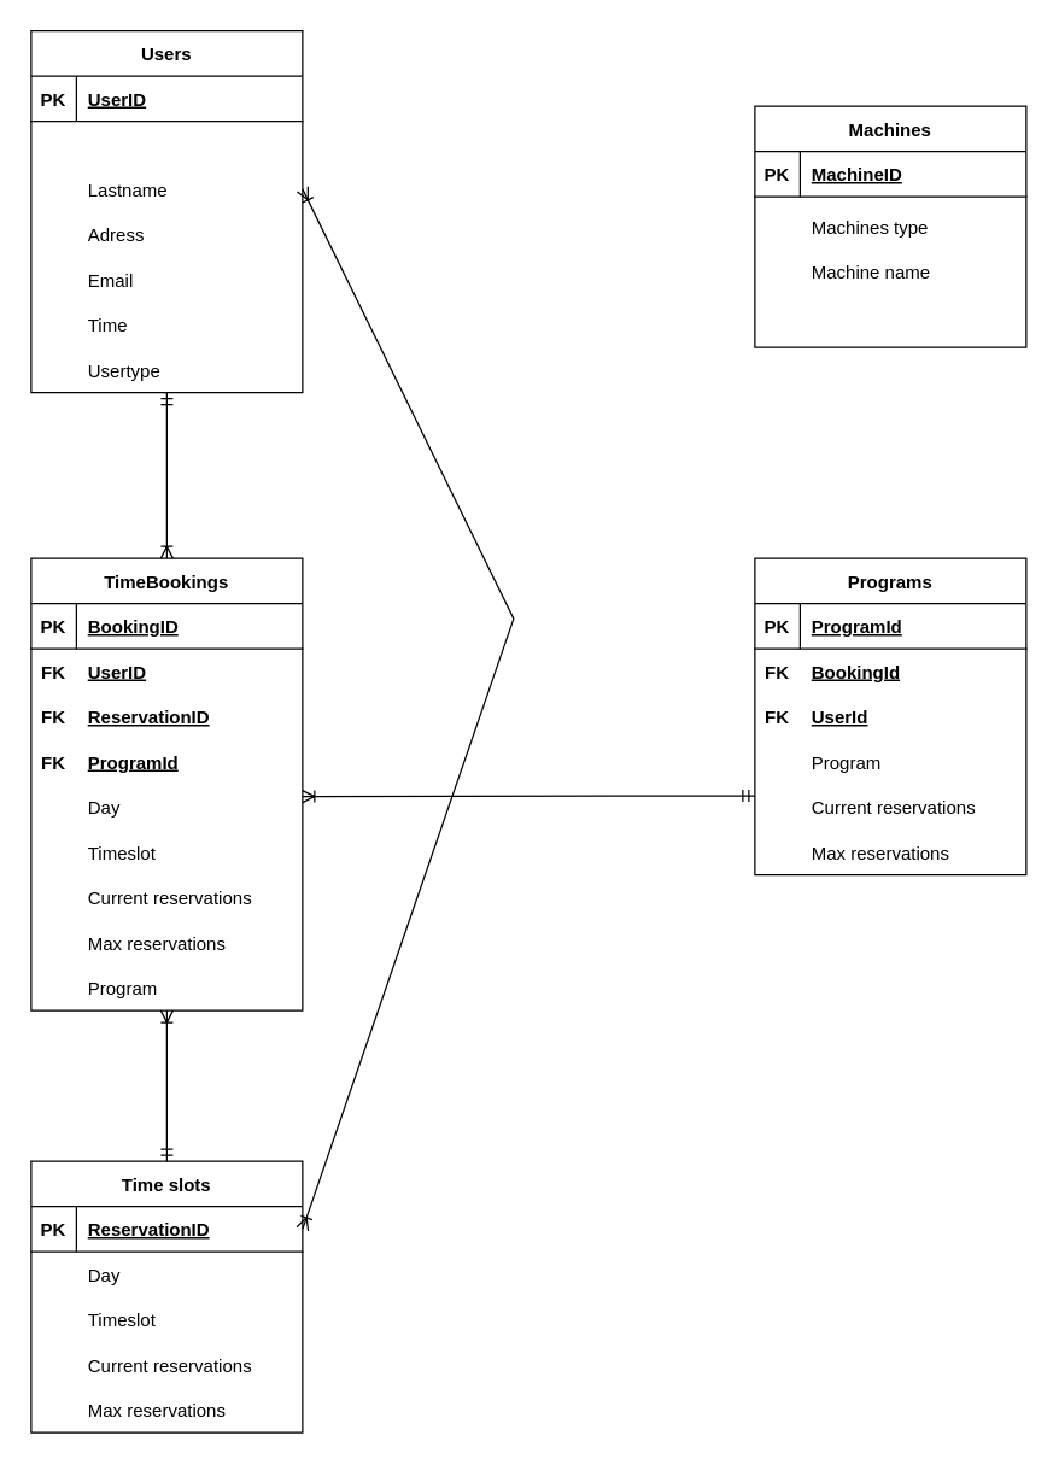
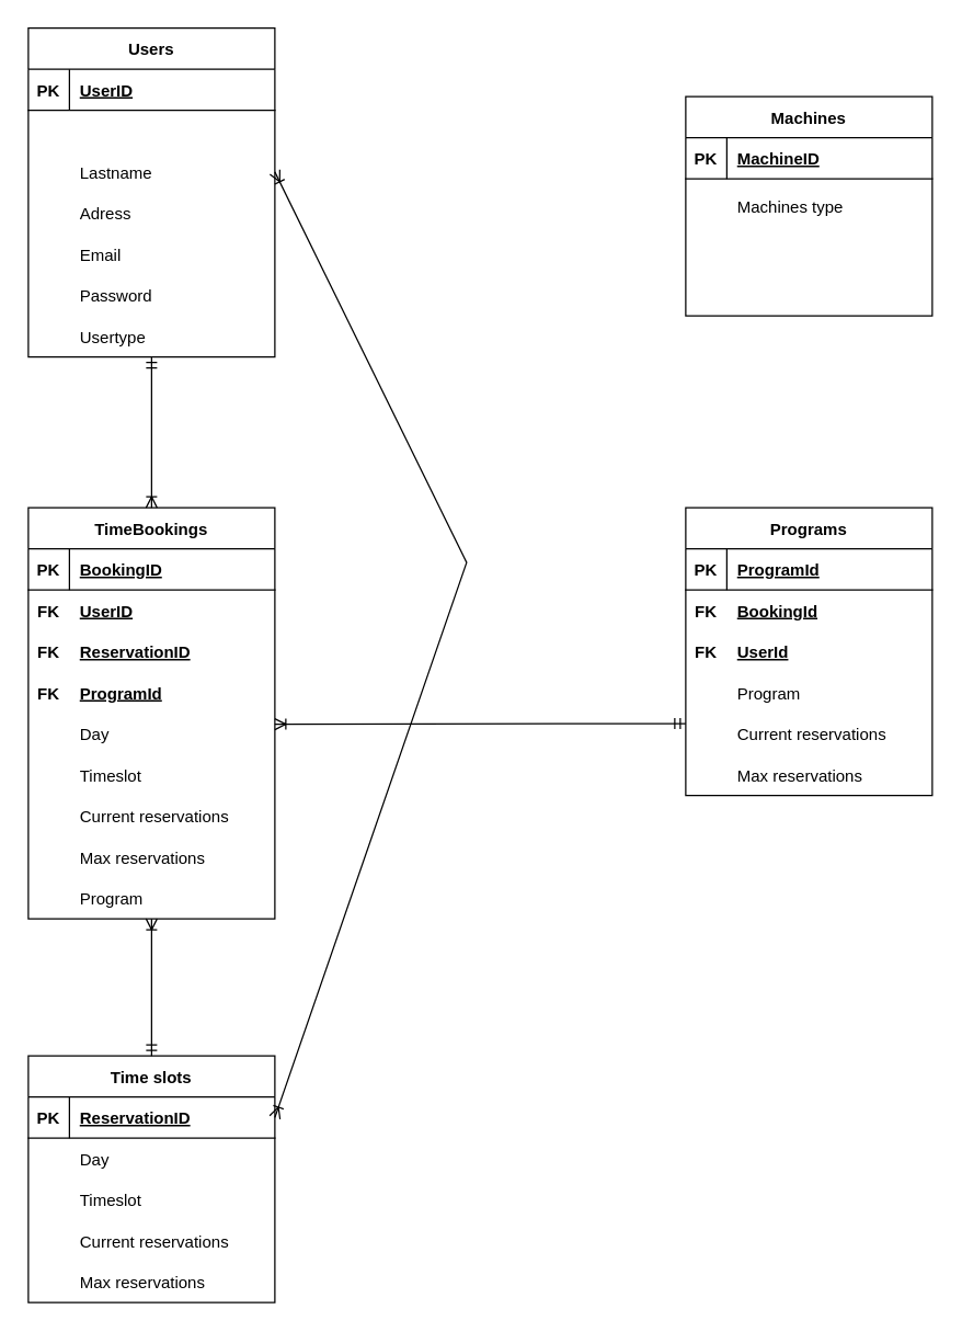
  <mxCell id="0" />
  <mxCell id="1" parent="0" />
  <mxCell id="2" value="Users" style="shape=table;startSize=30;container=1;collapsible=1;childLayout=tableLayout;fixedRows=1;rowLines=0;fontStyle=1;align=center;resizeLast=1;" parent="1" vertex="1"><mxGeometry x="20" y="20" width="180" height="240" as="geometry" /></mxCell>
  <mxCell id="3" value="" style="shape=tableRow;horizontal=0;startSize=0;swimlaneHead=0;swimlaneBody=0;fillColor=none;collapsible=0;dropTarget=0;points=[[0,0.5],[1,0.5]];portConstraint=eastwest;top=0;left=0;right=0;bottom=1;" parent="2" vertex="1"><mxGeometry y="30" width="180" height="30" as="geometry" /></mxCell>
  <mxCell id="4" value="PK" style="shape=partialRectangle;connectable=0;fillColor=none;top=0;left=0;bottom=0;right=0;fontStyle=1;overflow=hidden;" parent="3" vertex="1"><mxGeometry width="30" height="30" as="geometry"><mxRectangle width="30" height="30" as="alternateBounds" /></mxGeometry></mxCell>
  <mxCell id="5" value="UserID" style="shape=partialRectangle;connectable=0;fillColor=none;top=0;left=0;bottom=0;right=0;align=left;spacingLeft=6;fontStyle=5;overflow=hidden;" parent="3" vertex="1"><mxGeometry x="30" width="150" height="30" as="geometry"><mxRectangle width="150" height="30" as="alternateBounds" /></mxGeometry></mxCell>
  <mxCell id="6" value="TimeBookings" style="shape=table;startSize=30;container=1;collapsible=1;childLayout=tableLayout;fixedRows=1;rowLines=0;fontStyle=1;align=center;resizeLast=1;" parent="1" vertex="1"><mxGeometry x="20" y="370" width="180" height="300" as="geometry" /></mxCell>
  <mxCell id="7" value="" style="shape=tableRow;horizontal=0;startSize=0;swimlaneHead=0;swimlaneBody=0;fillColor=none;collapsible=0;dropTarget=0;points=[[0,0.5],[1,0.5]];portConstraint=eastwest;top=0;left=0;right=0;bottom=1;" parent="6" vertex="1"><mxGeometry y="30" width="180" height="30" as="geometry" /></mxCell>
  <mxCell id="8" value="PK" style="shape=partialRectangle;connectable=0;fillColor=none;top=0;left=0;bottom=0;right=0;fontStyle=1;overflow=hidden;" parent="7" vertex="1"><mxGeometry width="30" height="30" as="geometry"><mxRectangle width="30" height="30" as="alternateBounds" /></mxGeometry></mxCell>
  <mxCell id="9" value="BookingID" style="shape=partialRectangle;connectable=0;fillColor=none;top=0;left=0;bottom=0;right=0;align=left;spacingLeft=6;fontStyle=5;overflow=hidden;" parent="7" vertex="1"><mxGeometry x="30" width="150" height="30" as="geometry"><mxRectangle width="150" height="30" as="alternateBounds" /></mxGeometry></mxCell>
  <mxCell id="10" value="Time slots" style="shape=table;startSize=30;container=1;collapsible=1;childLayout=tableLayout;fixedRows=1;rowLines=0;fontStyle=1;align=center;resizeLast=1;" parent="1" vertex="1"><mxGeometry x="20" y="770" width="180" height="180" as="geometry" /></mxCell>
  <mxCell id="11" value="" style="shape=tableRow;horizontal=0;startSize=0;swimlaneHead=0;swimlaneBody=0;fillColor=none;collapsible=0;dropTarget=0;points=[[0,0.5],[1,0.5]];portConstraint=eastwest;top=0;left=0;right=0;bottom=1;" parent="10" vertex="1"><mxGeometry y="30" width="180" height="30" as="geometry" /></mxCell>
  <mxCell id="12" value="PK" style="shape=partialRectangle;connectable=0;fillColor=none;top=0;left=0;bottom=0;right=0;fontStyle=1;overflow=hidden;" parent="11" vertex="1"><mxGeometry width="30" height="30" as="geometry"><mxRectangle width="30" height="30" as="alternateBounds" /></mxGeometry></mxCell>
  <mxCell id="13" value="ReservationID" style="shape=partialRectangle;connectable=0;fillColor=none;top=0;left=0;bottom=0;right=0;align=left;spacingLeft=6;fontStyle=5;overflow=hidden;" parent="11" vertex="1"><mxGeometry x="30" width="150" height="30" as="geometry"><mxRectangle width="150" height="30" as="alternateBounds" /></mxGeometry></mxCell>
  <mxCell id="14" value="Machines" style="shape=table;startSize=30;container=1;collapsible=1;childLayout=tableLayout;fixedRows=1;rowLines=0;fontStyle=1;align=center;resizeLast=1;" parent="1" vertex="1"><mxGeometry x="500" y="70" width="180" height="160" as="geometry" /></mxCell>
  <mxCell id="15" value="" style="shape=tableRow;horizontal=0;startSize=0;swimlaneHead=0;swimlaneBody=0;fillColor=none;collapsible=0;dropTarget=0;points=[[0,0.5],[1,0.5]];portConstraint=eastwest;top=0;left=0;right=0;bottom=1;" parent="14" vertex="1"><mxGeometry y="30" width="180" height="30" as="geometry" /></mxCell>
  <mxCell id="16" value="PK" style="shape=partialRectangle;connectable=0;fillColor=none;top=0;left=0;bottom=0;right=0;fontStyle=1;overflow=hidden;" parent="15" vertex="1"><mxGeometry width="30" height="30" as="geometry"><mxRectangle width="30" height="30" as="alternateBounds" /></mxGeometry></mxCell>
  <mxCell id="17" value="MachineID" style="shape=partialRectangle;connectable=0;fillColor=none;top=0;left=0;bottom=0;right=0;align=left;spacingLeft=6;fontStyle=5;overflow=hidden;" parent="15" vertex="1"><mxGeometry x="30" width="150" height="30" as="geometry"><mxRectangle width="150" height="30" as="alternateBounds" /></mxGeometry></mxCell>
  <mxCell id="18" value="Email" style="shape=partialRectangle;connectable=0;fillColor=none;top=0;left=0;bottom=0;right=0;align=left;spacingLeft=6;overflow=hidden;" parent="1" vertex="1"><mxGeometry x="50" y="170" width="150" height="30" as="geometry"><mxRectangle width="150" height="30" as="alternateBounds" /></mxGeometry></mxCell>
- <mxCell id="19" value="Time" style="shape=partialRectangle;connectable=0;fillColor=none;top=0;left=0;bottom=0;right=0;align=left;spacingLeft=6;overflow=hidden;" parent="1" vertex="1"><mxGeometry x="50" y="200" width="150" height="30" as="geometry"><mxRectangle width="150" height="30" as="alternateBounds" /></mxGeometry></mxCell>
+ <mxCell id="19" value="Password" style="shape=partialRectangle;connectable=0;fillColor=none;top=0;left=0;bottom=0;right=0;align=left;spacingLeft=6;overflow=hidden;" parent="1" vertex="1"><mxGeometry x="50" y="200" width="150" height="30" as="geometry"><mxRectangle width="150" height="30" as="alternateBounds" /></mxGeometry></mxCell>
  <mxCell id="20" value="" style="fontSize=12;html=1;endArrow=ERoneToMany;startArrow=ERmandOne;rounded=0;entryX=0.5;entryY=0;entryDx=0;entryDy=0;" parent="1" target="6" edge="1"><mxGeometry width="100" height="100" relative="1" as="geometry"><mxPoint x="110" y="260" as="sourcePoint" /><mxPoint x="210" y="135" as="targetPoint" /><Array as="points" /></mxGeometry></mxCell>
  <mxCell id="21" value="" style="fontSize=12;html=1;endArrow=ERoneToMany;startArrow=ERmandOne;rounded=0;exitX=0.5;exitY=0;exitDx=0;exitDy=0;" parent="1" source="10" edge="1"><mxGeometry width="100" height="100" relative="1" as="geometry"><mxPoint x="120" y="270" as="sourcePoint" /><mxPoint x="110" y="670" as="targetPoint" /><Array as="points" /></mxGeometry></mxCell>
  <mxCell id="22" value="" style="fontSize=12;html=1;endArrow=ERoneToMany;startArrow=ERoneToMany;rounded=0;entryX=1;entryY=0.5;entryDx=0;entryDy=0;exitX=1;exitY=0.5;exitDx=0;exitDy=0;" parent="1" source="11" edge="1"><mxGeometry width="100" height="100" relative="1" as="geometry"><mxPoint x="280" y="430" as="sourcePoint" /><mxPoint x="200" y="125" as="targetPoint" /><Array as="points"><mxPoint x="340" y="410" /></Array></mxGeometry></mxCell>
  <mxCell id="23" value="Usertype" style="shape=partialRectangle;connectable=0;fillColor=none;top=0;left=0;bottom=0;right=0;align=left;spacingLeft=6;overflow=hidden;" parent="1" vertex="1"><mxGeometry x="50" y="230" width="150" height="30" as="geometry"><mxRectangle width="150" height="30" as="alternateBounds" /></mxGeometry></mxCell>
  <mxCell id="24" value="Current reservations" style="shape=partialRectangle;connectable=0;fillColor=none;top=0;left=0;bottom=0;right=0;align=left;spacingLeft=6;overflow=hidden;" parent="1" vertex="1"><mxGeometry x="50" y="890" width="150" height="30" as="geometry"><mxRectangle width="150" height="30" as="alternateBounds" /></mxGeometry></mxCell>
  <mxCell id="25" value="Day" style="shape=partialRectangle;connectable=0;fillColor=none;top=0;left=0;bottom=0;right=0;align=left;spacingLeft=6;overflow=hidden;" parent="1" vertex="1"><mxGeometry x="50" y="830" width="150" height="30" as="geometry"><mxRectangle width="150" height="30" as="alternateBounds" /></mxGeometry></mxCell>
  <mxCell id="26" value="Timeslot" style="shape=partialRectangle;connectable=0;fillColor=none;top=0;left=0;bottom=0;right=0;align=left;spacingLeft=6;overflow=hidden;" parent="1" vertex="1"><mxGeometry x="50" y="860" width="150" height="30" as="geometry"><mxRectangle width="150" height="30" as="alternateBounds" /></mxGeometry></mxCell>
  <mxCell id="27" value="Max reservations" style="shape=partialRectangle;connectable=0;fillColor=none;top=0;left=0;bottom=0;right=0;align=left;spacingLeft=6;overflow=hidden;" parent="1" vertex="1"><mxGeometry x="50" y="920" width="150" height="30" as="geometry"><mxRectangle width="150" height="30" as="alternateBounds" /></mxGeometry></mxCell>
  <mxCell id="28" value="Lastname" style="shape=partialRectangle;connectable=0;fillColor=none;top=0;left=0;bottom=0;right=0;align=left;spacingLeft=6;overflow=hidden;" parent="1" vertex="1"><mxGeometry x="50" y="110" width="150" height="30" as="geometry"><mxRectangle width="150" height="30" as="alternateBounds" /></mxGeometry></mxCell>
  <mxCell id="29" value="Adress" style="shape=partialRectangle;connectable=0;fillColor=none;top=0;left=0;bottom=0;right=0;align=left;spacingLeft=6;overflow=hidden;" parent="1" vertex="1"><mxGeometry x="50" y="140" width="150" height="30" as="geometry"><mxRectangle width="150" height="30" as="alternateBounds" /></mxGeometry></mxCell>
  <mxCell id="30" value="UserID" style="shape=partialRectangle;connectable=0;fillColor=none;top=0;left=0;bottom=0;right=0;align=left;spacingLeft=6;fontStyle=5;overflow=hidden;" parent="1" vertex="1"><mxGeometry x="50" y="430" width="150" height="30" as="geometry"><mxRectangle width="150" height="30" as="alternateBounds" /></mxGeometry></mxCell>
  <mxCell id="31" value="ReservationID" style="shape=partialRectangle;connectable=0;fillColor=none;top=0;left=0;bottom=0;right=0;align=left;spacingLeft=6;fontStyle=5;overflow=hidden;" parent="1" vertex="1"><mxGeometry x="50" y="460" width="150" height="30" as="geometry"><mxRectangle width="150" height="30" as="alternateBounds" /></mxGeometry></mxCell>
  <mxCell id="32" value="ProgramId" style="shape=partialRectangle;connectable=0;fillColor=none;top=0;left=0;bottom=0;right=0;align=left;spacingLeft=6;fontStyle=5;overflow=hidden;" parent="1" vertex="1"><mxGeometry x="50" y="490" width="150" height="30" as="geometry"><mxRectangle width="150" height="30" as="alternateBounds" /></mxGeometry></mxCell>
  <mxCell id="33" value="FK" style="shape=partialRectangle;connectable=0;fillColor=none;top=0;left=0;bottom=0;right=0;fontStyle=1;overflow=hidden;" parent="1" vertex="1"><mxGeometry x="20" y="430" width="30" height="30" as="geometry"><mxRectangle width="30" height="30" as="alternateBounds" /></mxGeometry></mxCell>
  <mxCell id="34" value="FK" style="shape=partialRectangle;connectable=0;fillColor=none;top=0;left=0;bottom=0;right=0;fontStyle=1;overflow=hidden;" parent="1" vertex="1"><mxGeometry x="20" y="460" width="30" height="30" as="geometry"><mxRectangle width="30" height="30" as="alternateBounds" /></mxGeometry></mxCell>
  <mxCell id="35" value="FK" style="shape=partialRectangle;connectable=0;fillColor=none;top=0;left=0;bottom=0;right=0;fontStyle=1;overflow=hidden;" parent="1" vertex="1"><mxGeometry x="20" y="490" width="30" height="30" as="geometry"><mxRectangle width="30" height="30" as="alternateBounds" /></mxGeometry></mxCell>
  <mxCell id="36" value="Machines type" style="shape=partialRectangle;connectable=0;fillColor=none;top=0;left=0;bottom=0;right=0;align=left;spacingLeft=6;overflow=hidden;" parent="1" vertex="1"><mxGeometry x="530" y="135" width="150" height="30" as="geometry"><mxRectangle width="150" height="30" as="alternateBounds" /></mxGeometry></mxCell>
  <mxCell id="37" value="Programs" style="shape=table;startSize=30;container=1;collapsible=1;childLayout=tableLayout;fixedRows=1;rowLines=0;fontStyle=1;align=center;resizeLast=1;" vertex="1" parent="1"><mxGeometry x="500" y="370" width="180" height="210" as="geometry" /></mxCell>
  <mxCell id="38" value="" style="shape=tableRow;horizontal=0;startSize=0;swimlaneHead=0;swimlaneBody=0;fillColor=none;collapsible=0;dropTarget=0;points=[[0,0.5],[1,0.5]];portConstraint=eastwest;top=0;left=0;right=0;bottom=1;" vertex="1" parent="37"><mxGeometry y="30" width="180" height="30" as="geometry" /></mxCell>
  <mxCell id="39" value="PK" style="shape=partialRectangle;connectable=0;fillColor=none;top=0;left=0;bottom=0;right=0;fontStyle=1;overflow=hidden;" vertex="1" parent="38"><mxGeometry width="30" height="30" as="geometry"><mxRectangle width="30" height="30" as="alternateBounds" /></mxGeometry></mxCell>
  <mxCell id="40" value="ProgramId" style="shape=partialRectangle;connectable=0;fillColor=none;top=0;left=0;bottom=0;right=0;align=left;spacingLeft=6;fontStyle=5;overflow=hidden;" vertex="1" parent="38"><mxGeometry x="30" width="150" height="30" as="geometry"><mxRectangle width="150" height="30" as="alternateBounds" /></mxGeometry></mxCell>
  <mxCell id="41" value="Current reservations" style="shape=partialRectangle;connectable=0;fillColor=none;top=0;left=0;bottom=0;right=0;align=left;spacingLeft=6;overflow=hidden;" vertex="1" parent="1"><mxGeometry x="50" y="580" width="150" height="30" as="geometry"><mxRectangle width="150" height="30" as="alternateBounds" /></mxGeometry></mxCell>
  <mxCell id="42" value="Day" style="shape=partialRectangle;connectable=0;fillColor=none;top=0;left=0;bottom=0;right=0;align=left;spacingLeft=6;overflow=hidden;" vertex="1" parent="1"><mxGeometry x="50" y="520" width="150" height="30" as="geometry"><mxRectangle width="150" height="30" as="alternateBounds" /></mxGeometry></mxCell>
  <mxCell id="43" value="Timeslot" style="shape=partialRectangle;connectable=0;fillColor=none;top=0;left=0;bottom=0;right=0;align=left;spacingLeft=6;overflow=hidden;" vertex="1" parent="1"><mxGeometry x="50" y="550" width="150" height="30" as="geometry"><mxRectangle width="150" height="30" as="alternateBounds" /></mxGeometry></mxCell>
  <mxCell id="44" value="Max reservations" style="shape=partialRectangle;connectable=0;fillColor=none;top=0;left=0;bottom=0;right=0;align=left;spacingLeft=6;overflow=hidden;" vertex="1" parent="1"><mxGeometry x="50" y="610" width="150" height="30" as="geometry"><mxRectangle width="150" height="30" as="alternateBounds" /></mxGeometry></mxCell>
  <mxCell id="45" value="Program" style="shape=partialRectangle;connectable=0;fillColor=none;top=0;left=0;bottom=0;right=0;align=left;spacingLeft=6;overflow=hidden;" vertex="1" parent="1"><mxGeometry x="50" y="640" width="150" height="30" as="geometry"><mxRectangle width="150" height="30" as="alternateBounds" /></mxGeometry></mxCell>
  <mxCell id="46" value="Program" style="shape=partialRectangle;connectable=0;fillColor=none;top=0;left=0;bottom=0;right=0;align=left;spacingLeft=6;overflow=hidden;" vertex="1" parent="1"><mxGeometry x="530" y="490" width="150" height="30" as="geometry"><mxRectangle width="150" height="30" as="alternateBounds" /></mxGeometry></mxCell>
  <mxCell id="47" value="Current reservations" style="shape=partialRectangle;connectable=0;fillColor=none;top=0;left=0;bottom=0;right=0;align=left;spacingLeft=6;overflow=hidden;" vertex="1" parent="1"><mxGeometry x="530" y="520" width="150" height="30" as="geometry"><mxRectangle width="150" height="30" as="alternateBounds" /></mxGeometry></mxCell>
  <mxCell id="48" value="Max reservations" style="shape=partialRectangle;connectable=0;fillColor=none;top=0;left=0;bottom=0;right=0;align=left;spacingLeft=6;overflow=hidden;" vertex="1" parent="1"><mxGeometry x="530" y="550" width="150" height="30" as="geometry"><mxRectangle width="150" height="30" as="alternateBounds" /></mxGeometry></mxCell>
- <mxCell id="49" value="Machine name" style="shape=partialRectangle;connectable=0;fillColor=none;top=0;left=0;bottom=0;right=0;align=left;spacingLeft=6;overflow=hidden;" vertex="1" parent="1"><mxGeometry x="530" y="165" width="150" height="30" as="geometry"><mxRectangle width="150" height="30" as="alternateBounds" /></mxGeometry></mxCell>
  <mxCell id="50" value="" style="fontSize=12;html=1;endArrow=ERoneToMany;startArrow=ERmandOne;rounded=0;exitX=0;exitY=0.75;exitDx=0;exitDy=0;" edge="1" parent="1" source="37"><mxGeometry width="100" height="100" relative="1" as="geometry"><mxPoint x="120" y="300" as="sourcePoint" /><mxPoint x="200" y="528" as="targetPoint" /><Array as="points" /></mxGeometry></mxCell>
  <mxCell id="51" value="FK" style="shape=partialRectangle;connectable=0;fillColor=none;top=0;left=0;bottom=0;right=0;fontStyle=1;overflow=hidden;" vertex="1" parent="1"><mxGeometry x="500" y="430" width="30" height="30" as="geometry"><mxRectangle width="30" height="30" as="alternateBounds" /></mxGeometry></mxCell>
  <mxCell id="52" value="BookingId" style="shape=partialRectangle;connectable=0;fillColor=none;top=0;left=0;bottom=0;right=0;align=left;spacingLeft=6;fontStyle=5;overflow=hidden;" vertex="1" parent="1"><mxGeometry x="530" y="430" width="150" height="30" as="geometry"><mxRectangle width="150" height="30" as="alternateBounds" /></mxGeometry></mxCell>
  <mxCell id="53" value="UserId" style="shape=partialRectangle;connectable=0;fillColor=none;top=0;left=0;bottom=0;right=0;align=left;spacingLeft=6;fontStyle=5;overflow=hidden;" vertex="1" parent="1"><mxGeometry x="530" y="460" width="150" height="30" as="geometry"><mxRectangle width="150" height="30" as="alternateBounds" /></mxGeometry></mxCell>
  <mxCell id="54" value="FK" style="shape=partialRectangle;connectable=0;fillColor=none;top=0;left=0;bottom=0;right=0;fontStyle=1;overflow=hidden;" vertex="1" parent="1"><mxGeometry x="500" y="460" width="30" height="30" as="geometry"><mxRectangle width="30" height="30" as="alternateBounds" /></mxGeometry></mxCell>
